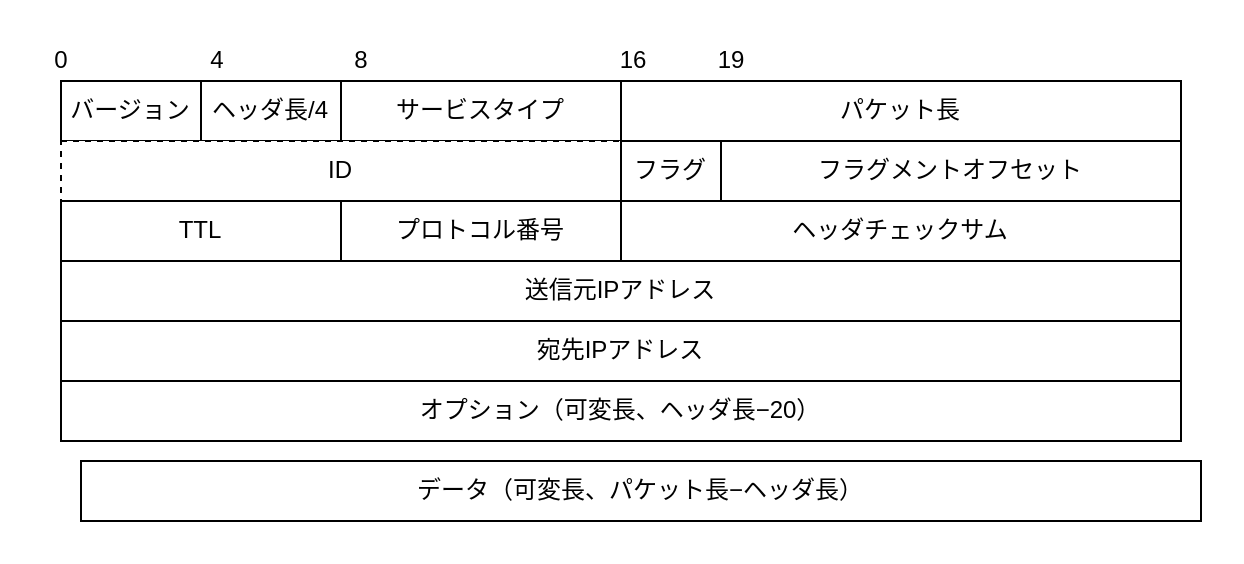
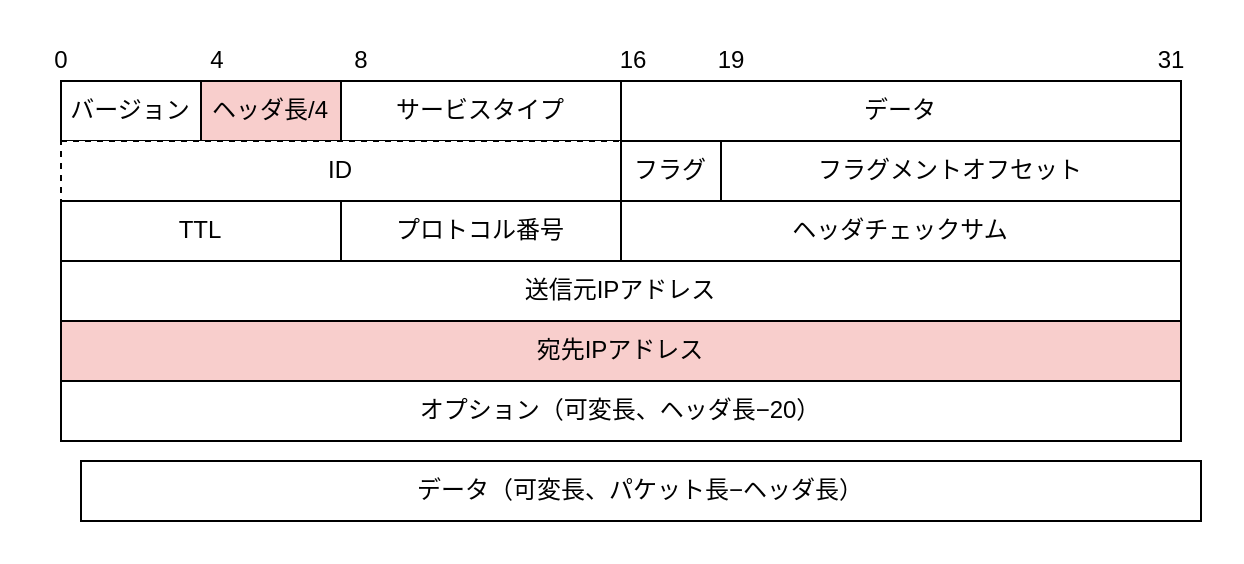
  <mxCell id="0" />
  <mxCell id="1" parent="0" />
  <mxCell id="2" value="バージョン" style="rounded=0;whiteSpace=wrap;html=1;" vertex="1" parent="1"><mxGeometry x="30" y="40" width="70" height="30" as="geometry" /></mxCell>
- <mxCell id="3" value="ヘッダ長/4" style="rounded=0;whiteSpace=wrap;html=1;" vertex="1" parent="1"><mxGeometry x="100" y="40" width="70" height="30" as="geometry" /></mxCell>
+ <mxCell id="3" value="ヘッダ長/4" style="rounded=0;whiteSpace=wrap;html=1;fillColor=#f8cecc;" vertex="1" parent="1"><mxGeometry x="100" y="40" width="70" height="30" as="geometry" /></mxCell>
  <mxCell id="4" value="サービスタイプ" style="rounded=0;whiteSpace=wrap;html=1;" vertex="1" parent="1"><mxGeometry x="170" y="40" width="140" height="30" as="geometry" /></mxCell>
- <mxCell id="5" value="パケット長" style="rounded=0;whiteSpace=wrap;html=1;" vertex="1" parent="1"><mxGeometry x="310" y="40" width="280" height="30" as="geometry" /></mxCell>
+ <mxCell id="5" value="データ" style="rounded=0;whiteSpace=wrap;html=1;" vertex="1" parent="1"><mxGeometry x="310" y="40" width="280" height="30" as="geometry" /></mxCell>
  <mxCell id="6" value="ID" style="rounded=0;whiteSpace=wrap;html=1;dashed=1;" vertex="1" parent="1"><mxGeometry x="30" y="70" width="280" height="30" as="geometry" /></mxCell>
  <mxCell id="7" value="フラグ" style="rounded=0;whiteSpace=wrap;html=1;" vertex="1" parent="1"><mxGeometry x="310" y="70" width="50" height="30" as="geometry" /></mxCell>
  <mxCell id="8" value="フラグメントオフセット" style="rounded=0;whiteSpace=wrap;html=1;" vertex="1" parent="1"><mxGeometry x="360" y="70" width="230" height="30" as="geometry" /></mxCell>
  <mxCell id="9" value="TTL" style="rounded=0;whiteSpace=wrap;html=1;" vertex="1" parent="1"><mxGeometry x="30" y="100" width="140" height="30" as="geometry" /></mxCell>
  <mxCell id="10" value="プロトコル番号" style="rounded=0;whiteSpace=wrap;html=1;" vertex="1" parent="1"><mxGeometry x="170" y="100" width="140" height="30" as="geometry" /></mxCell>
  <mxCell id="11" value="ヘッダチェックサム" style="rounded=0;whiteSpace=wrap;html=1;" vertex="1" parent="1"><mxGeometry x="310" y="100" width="280" height="30" as="geometry" /></mxCell>
  <mxCell id="12" value="送信元IPアドレス" style="rounded=0;whiteSpace=wrap;html=1;" vertex="1" parent="1"><mxGeometry x="30" y="130" width="560" height="30" as="geometry" /></mxCell>
- <mxCell id="13" value="宛先IPアドレス" style="rounded=0;whiteSpace=wrap;html=1;" vertex="1" parent="1"><mxGeometry x="30" y="160" width="560" height="30" as="geometry" /></mxCell>
+ <mxCell id="13" value="宛先IPアドレス" style="rounded=0;whiteSpace=wrap;html=1;fillColor=#f8cecc;" vertex="1" parent="1"><mxGeometry x="30" y="160" width="560" height="30" as="geometry" /></mxCell>
  <mxCell id="14" value="0" style="text;html=1;align=center;verticalAlign=middle;resizable=0;points=[];autosize=1;" vertex="1" parent="1"><mxGeometry x="20" y="20" width="20" height="20" as="geometry" /></mxCell>
  <mxCell id="15" value="4" style="text;html=1;align=center;verticalAlign=middle;resizable=0;points=[];autosize=1;" vertex="1" parent="1"><mxGeometry x="98" y="20" width="20" height="20" as="geometry" /></mxCell>
  <mxCell id="16" value="8" style="text;html=1;align=center;verticalAlign=middle;resizable=0;points=[];autosize=1;" vertex="1" parent="1"><mxGeometry x="170" y="20" width="20" height="20" as="geometry" /></mxCell>
  <mxCell id="17" value="16" style="text;html=1;align=center;verticalAlign=middle;resizable=0;points=[];autosize=1;" vertex="1" parent="1"><mxGeometry x="301" y="20" width="30" height="20" as="geometry" /></mxCell>
  <mxCell id="18" value="19" style="text;html=1;align=center;verticalAlign=middle;resizable=0;points=[];autosize=1;" vertex="1" parent="1"><mxGeometry x="350" y="20" width="30" height="20" as="geometry" /></mxCell>
+ <mxCell id="19" value="31" style="text;html=1;align=center;verticalAlign=middle;resizable=0;points=[];autosize=1;" vertex="1" parent="1"><mxGeometry x="570" y="20" width="30" height="20" as="geometry" /></mxCell>
  <mxCell id="20" value="オプション（可変長、ヘッダ長−20）" style="rounded=0;whiteSpace=wrap;html=1;" vertex="1" parent="1"><mxGeometry x="30" y="190" width="560" height="30" as="geometry" /></mxCell>
  <mxCell id="21" value="データ（可変長、パケット長−ヘッダ長）" style="rounded=0;whiteSpace=wrap;html=1;" vertex="1" parent="1"><mxGeometry x="40" y="230" width="560" height="30" as="geometry" /></mxCell>
